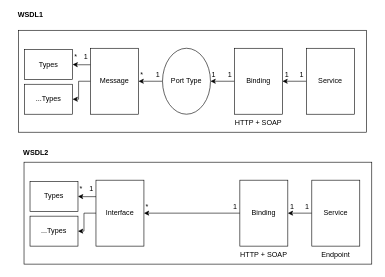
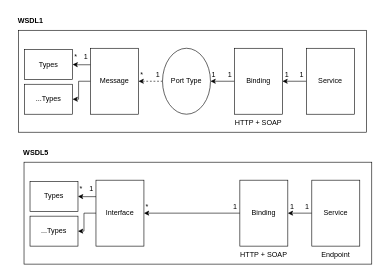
  <mxCell id="0" />
  <mxCell id="1" parent="0" />
  <mxCell id="2" value="" style="rounded=0;whiteSpace=wrap;html=1;" parent="1" vertex="1"><mxGeometry x="30" y="50" width="580" height="170" as="geometry" /></mxCell>
- <mxCell id="3" value="WSDL1" style="text;html=1;strokeColor=none;fillColor=none;align=center;verticalAlign=middle;whiteSpace=wrap;rounded=0;fontStyle=1" parent="1" vertex="1"><mxGeometry x="20" y="10" width="60" height="30" as="geometry" /></mxCell>
+ <mxCell id="3" value="WSDL1" style="text;html=1;strokeColor=none;fillColor=none;align=center;verticalAlign=middle;whiteSpace=wrap;rounded=0;fontStyle=1" parent="1" vertex="1"><mxGeometry x="20" y="20" width="60" height="30" as="geometry" /></mxCell>
  <mxCell id="4" value="Types" style="rounded=0;whiteSpace=wrap;html=1;" parent="1" vertex="1"><mxGeometry x="40" y="82" width="80" height="50" as="geometry" /></mxCell>
  <mxCell id="5" value="...Types" style="rounded=0;whiteSpace=wrap;html=1;" parent="1" vertex="1"><mxGeometry x="40" y="140" width="80" height="50" as="geometry" /></mxCell>
  <mxCell id="6" style="edgeStyle=orthogonalEdgeStyle;rounded=0;orthogonalLoop=1;jettySize=auto;html=1;exitX=0;exitY=0.25;exitDx=0;exitDy=0;" parent="1" source="8" target="4" edge="1"><mxGeometry relative="1" as="geometry" /></mxCell>
  <mxCell id="7" style="edgeStyle=orthogonalEdgeStyle;rounded=0;orthogonalLoop=1;jettySize=auto;html=1;exitX=0;exitY=0.5;exitDx=0;exitDy=0;entryX=1;entryY=0.5;entryDx=0;entryDy=0;" parent="1" source="8" target="5" edge="1"><mxGeometry relative="1" as="geometry" /></mxCell>
  <mxCell id="8" value="Message" style="rounded=0;whiteSpace=wrap;html=1;" parent="1" vertex="1"><mxGeometry x="150" y="80" width="80" height="110" as="geometry" /></mxCell>
- <mxCell id="9" style="edgeStyle=orthogonalEdgeStyle;rounded=0;orthogonalLoop=1;jettySize=auto;html=1;exitX=0;exitY=0.5;exitDx=0;exitDy=0;" parent="1" source="10" target="8" edge="1"><mxGeometry relative="1" as="geometry" /></mxCell>
+ <mxCell id="9" style="edgeStyle=orthogonalEdgeStyle;rounded=0;orthogonalLoop=1;jettySize=auto;html=1;exitX=0;exitY=0.5;exitDx=0;exitDy=0;dashed=1;" parent="1" source="10" target="8" edge="1"><mxGeometry relative="1" as="geometry" /></mxCell>
  <mxCell id="10" value="Port Type" style="ellipse;whiteSpace=wrap;html=1;" parent="1" vertex="1"><mxGeometry x="270" y="80" width="80" height="110" as="geometry" /></mxCell>
  <mxCell id="11" style="edgeStyle=orthogonalEdgeStyle;rounded=0;orthogonalLoop=1;jettySize=auto;html=1;exitX=0;exitY=0.5;exitDx=0;exitDy=0;" parent="1" source="12" target="10" edge="1"><mxGeometry relative="1" as="geometry" /></mxCell>
  <mxCell id="12" value="Binding" style="rounded=0;whiteSpace=wrap;html=1;" parent="1" vertex="1"><mxGeometry x="390" y="80" width="80" height="110" as="geometry" /></mxCell>
  <mxCell id="13" style="edgeStyle=orthogonalEdgeStyle;rounded=0;orthogonalLoop=1;jettySize=auto;html=1;exitX=0;exitY=0.5;exitDx=0;exitDy=0;entryX=1;entryY=0.5;entryDx=0;entryDy=0;" parent="1" source="14" target="12" edge="1"><mxGeometry relative="1" as="geometry" /></mxCell>
  <mxCell id="14" value="Service" style="rounded=0;whiteSpace=wrap;html=1;" parent="1" vertex="1"><mxGeometry x="510" y="80" width="80" height="110" as="geometry" /></mxCell>
  <mxCell id="15" value="HTTP + SOAP" style="text;html=1;strokeColor=none;fillColor=none;align=center;verticalAlign=middle;whiteSpace=wrap;rounded=0;" parent="1" vertex="1"><mxGeometry x="385" y="190" width="90" height="30" as="geometry" /></mxCell>
  <mxCell id="16" value="*" style="text;html=1;strokeColor=none;fillColor=none;align=center;verticalAlign=middle;whiteSpace=wrap;rounded=0;" vertex="1" parent="1"><mxGeometry x="233" y="120" width="5" height="10" as="geometry" /></mxCell>
  <mxCell id="17" value="1" style="text;html=1;strokeColor=none;fillColor=none;align=center;verticalAlign=middle;whiteSpace=wrap;rounded=0;" vertex="1" parent="1"><mxGeometry x="260" y="120" width="5" height="10" as="geometry" /></mxCell>
  <mxCell id="18" value="1" style="text;html=1;strokeColor=none;fillColor=none;align=center;verticalAlign=middle;whiteSpace=wrap;rounded=0;" vertex="1" parent="1"><mxGeometry x="353" y="120" width="5" height="10" as="geometry" /></mxCell>
  <mxCell id="19" value="1" style="text;html=1;strokeColor=none;fillColor=none;align=center;verticalAlign=middle;whiteSpace=wrap;rounded=0;" vertex="1" parent="1"><mxGeometry x="380" y="120" width="5" height="10" as="geometry" /></mxCell>
  <mxCell id="20" value="1" style="text;html=1;strokeColor=none;fillColor=none;align=center;verticalAlign=middle;whiteSpace=wrap;rounded=0;" vertex="1" parent="1"><mxGeometry x="475" y="120" width="5" height="10" as="geometry" /></mxCell>
  <mxCell id="21" value="1" style="text;html=1;strokeColor=none;fillColor=none;align=center;verticalAlign=middle;whiteSpace=wrap;rounded=0;" vertex="1" parent="1"><mxGeometry x="500" y="120" width="5" height="10" as="geometry" /></mxCell>
  <mxCell id="22" value="1" style="text;html=1;strokeColor=none;fillColor=none;align=center;verticalAlign=middle;whiteSpace=wrap;rounded=0;" vertex="1" parent="1"><mxGeometry x="140" y="90" width="5" height="10" as="geometry" /></mxCell>
  <mxCell id="23" value="*" style="text;html=1;strokeColor=none;fillColor=none;align=center;verticalAlign=middle;whiteSpace=wrap;rounded=0;" vertex="1" parent="1"><mxGeometry x="123" y="90" width="5" height="10" as="geometry" /></mxCell>
  <mxCell id="24" value="" style="rounded=0;whiteSpace=wrap;html=1;" vertex="1" parent="1"><mxGeometry x="39" y="270" width="580" height="170" as="geometry" /></mxCell>
- <mxCell id="25" value="WSDL2" style="text;html=1;strokeColor=none;fillColor=none;align=center;verticalAlign=middle;whiteSpace=wrap;rounded=0;fontStyle=1" vertex="1" parent="1"><mxGeometry x="29" y="240" width="60" height="30" as="geometry" /></mxCell>
+ <mxCell id="25" value="WSDL5" style="text;html=1;strokeColor=none;fillColor=none;align=center;verticalAlign=middle;whiteSpace=wrap;rounded=0;fontStyle=1" vertex="1" parent="1"><mxGeometry x="29" y="240" width="60" height="30" as="geometry" /></mxCell>
  <mxCell id="26" value="Types" style="rounded=0;whiteSpace=wrap;html=1;" vertex="1" parent="1"><mxGeometry x="49" y="302" width="80" height="50" as="geometry" /></mxCell>
  <mxCell id="27" value="...Types" style="rounded=0;whiteSpace=wrap;html=1;" vertex="1" parent="1"><mxGeometry x="49" y="360" width="80" height="50" as="geometry" /></mxCell>
  <mxCell id="28" style="edgeStyle=orthogonalEdgeStyle;rounded=0;orthogonalLoop=1;jettySize=auto;html=1;exitX=0;exitY=0.25;exitDx=0;exitDy=0;" edge="1" parent="1" source="30" target="26"><mxGeometry relative="1" as="geometry" /></mxCell>
  <mxCell id="29" style="edgeStyle=orthogonalEdgeStyle;rounded=0;orthogonalLoop=1;jettySize=auto;html=1;exitX=0;exitY=0.5;exitDx=0;exitDy=0;entryX=1;entryY=0.5;entryDx=0;entryDy=0;" edge="1" parent="1" source="30" target="27"><mxGeometry relative="1" as="geometry" /></mxCell>
  <mxCell id="30" value="Interface" style="rounded=0;whiteSpace=wrap;html=1;" vertex="1" parent="1"><mxGeometry x="159" y="300" width="80" height="110" as="geometry" /></mxCell>
  <mxCell id="31" style="edgeStyle=orthogonalEdgeStyle;rounded=0;orthogonalLoop=1;jettySize=auto;html=1;exitX=0;exitY=0.5;exitDx=0;exitDy=0;entryX=1;entryY=0.5;entryDx=0;entryDy=0;" edge="1" parent="1" source="32" target="30"><mxGeometry relative="1" as="geometry" /></mxCell>
  <mxCell id="32" value="Binding" style="rounded=0;whiteSpace=wrap;html=1;" vertex="1" parent="1"><mxGeometry x="399" y="300" width="80" height="110" as="geometry" /></mxCell>
  <mxCell id="33" style="edgeStyle=orthogonalEdgeStyle;rounded=0;orthogonalLoop=1;jettySize=auto;html=1;exitX=0;exitY=0.5;exitDx=0;exitDy=0;entryX=1;entryY=0.5;entryDx=0;entryDy=0;" edge="1" parent="1" source="34" target="32"><mxGeometry relative="1" as="geometry" /></mxCell>
  <mxCell id="34" value="Service" style="rounded=0;whiteSpace=wrap;html=1;" vertex="1" parent="1"><mxGeometry x="519" y="300" width="80" height="110" as="geometry" /></mxCell>
  <mxCell id="35" value="Endpoint" style="text;html=1;strokeColor=none;fillColor=none;align=center;verticalAlign=middle;whiteSpace=wrap;rounded=0;" vertex="1" parent="1"><mxGeometry x="514" y="410" width="90" height="30" as="geometry" /></mxCell>
  <mxCell id="36" value="HTTP + SOAP" style="text;html=1;strokeColor=none;fillColor=none;align=center;verticalAlign=middle;whiteSpace=wrap;rounded=0;" vertex="1" parent="1"><mxGeometry x="394" y="410" width="90" height="30" as="geometry" /></mxCell>
  <mxCell id="37" value="*" style="text;html=1;strokeColor=none;fillColor=none;align=center;verticalAlign=middle;whiteSpace=wrap;rounded=0;" vertex="1" parent="1"><mxGeometry x="242" y="340" width="5" height="10" as="geometry" /></mxCell>
  <mxCell id="38" value="1" style="text;html=1;strokeColor=none;fillColor=none;align=center;verticalAlign=middle;whiteSpace=wrap;rounded=0;" vertex="1" parent="1"><mxGeometry x="389" y="340" width="5" height="10" as="geometry" /></mxCell>
  <mxCell id="39" value="1" style="text;html=1;strokeColor=none;fillColor=none;align=center;verticalAlign=middle;whiteSpace=wrap;rounded=0;" vertex="1" parent="1"><mxGeometry x="484" y="340" width="5" height="10" as="geometry" /></mxCell>
  <mxCell id="40" value="1" style="text;html=1;strokeColor=none;fillColor=none;align=center;verticalAlign=middle;whiteSpace=wrap;rounded=0;" vertex="1" parent="1"><mxGeometry x="509" y="340" width="5" height="10" as="geometry" /></mxCell>
  <mxCell id="41" value="1" style="text;html=1;strokeColor=none;fillColor=none;align=center;verticalAlign=middle;whiteSpace=wrap;rounded=0;" vertex="1" parent="1"><mxGeometry x="149" y="310" width="5" height="10" as="geometry" /></mxCell>
  <mxCell id="42" value="*" style="text;html=1;strokeColor=none;fillColor=none;align=center;verticalAlign=middle;whiteSpace=wrap;rounded=0;" vertex="1" parent="1"><mxGeometry x="132" y="310" width="5" height="10" as="geometry" /></mxCell>
